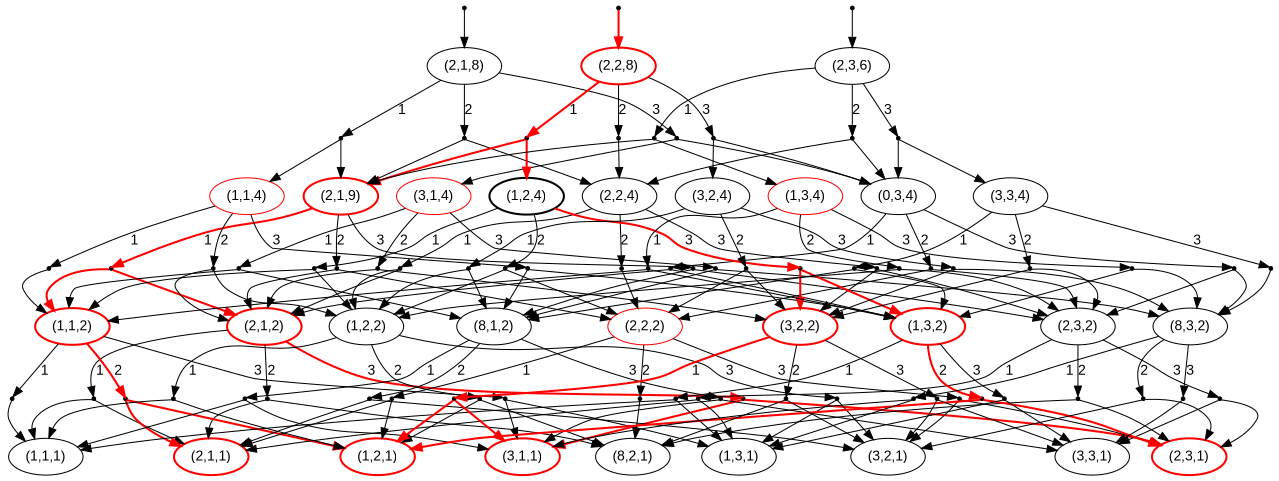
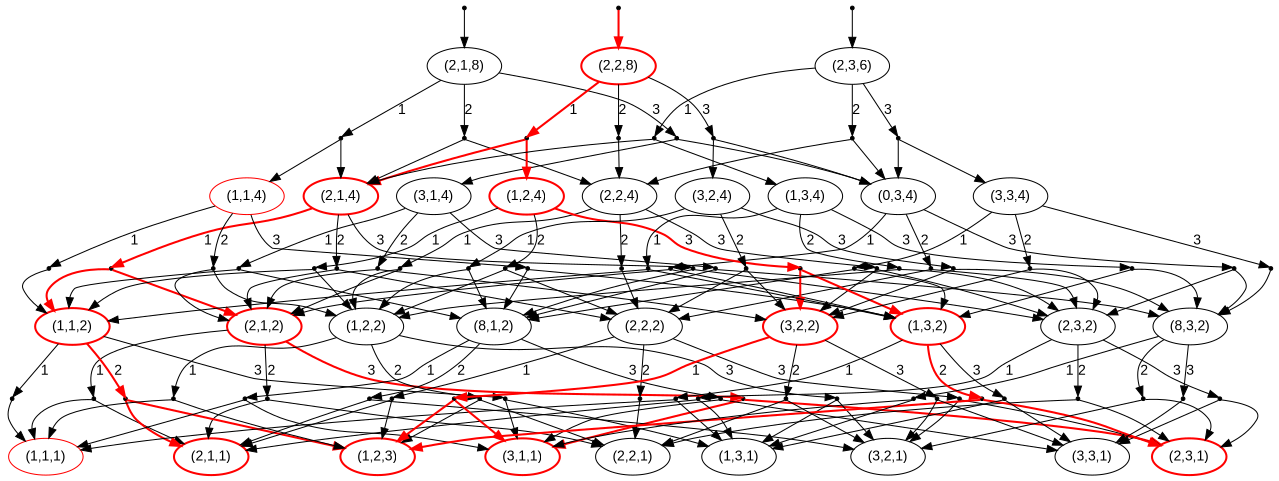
  strict digraph {
    fontname="Liberation Sans"
    node [fontname="Liberation Sans" shape=point]
    edge [fontname="Liberation Sans"]
    n1 [color=red label="(2,1,2)" style=bold shape=""]
    2
    5
    7
    n5 [color=red label="(2,1,1)" style=bold shape=""]
-   n6 [label="(1,1,1)" shape=""]
-   n7 [label="(8,2,1)" shape=""]
+   n6 [label="(1,1,1)" color=red shape=""]
+   n7 [label="(2,2,1)" shape=""]
    n8 [color=red label="(2,3,1)" style=bold shape=""]
    n9 [color=red label="(3,1,1)" style=bold shape=""]
    n10 [color=red label="(1,1,2)" style=bold shape=""]
    11
    12
    14
-   n14 [color=red label="(1,2,1)" style=bold shape=""]
+   n14 [color=red label="(1,2,3)" style=bold shape=""]
    n15 [label="(1,3,1)" shape=""]
-   n16 [color=red label="(2,1,9)" style=bold shape=""]
+   n16 [color=red label="(2,1,4)" style=bold shape=""]
    17
    23
    29
-   n20 [label="(2,2,2)" color=red shape=""]
+   n20 [label="(2,2,2)" shape=""]
    n21 [label="(2,3,2)" shape=""]
    n22 [label="(8,1,2)" shape=""]
    19
    20
    21
    n26 [label="(3,2,1)" shape=""]
    25
    26
    27
    n30 [label="(3,3,1)" shape=""]
    42
    43
    44
    n34 [color=red label="(1,1,4)" shape=""]
    32
    37
    45
    n38 [label="(1,2,2)" shape=""]
    n39 [color=red label="(1,3,2)" style=bold shape=""]
    34
    35
    36
    39
    40
    41
    n46 [label="(2,1,8)" shape=""]
    47
    53
    69
    n50 [label="(2,2,4)" shape=""]
    n51 [label="(0,3,4)" shape=""]
-   n52 [label="(3,1,4)" color=red shape=""]
+   n52 [label="(3,1,4)" shape=""]
    49
    50
    51
    n56 [color=red label="(3,2,2)" style=bold shape=""]
    61
    62
    63
    55
    56
    57
    n63 [label="(8,3,2)" shape=""]
    65
    66
    67
    60
    64
    68
    71
    n71 [color=red label="(2,2,8)" style=bold shape=""]
    84
    n73 [label="(2,3,6)" shape=""]
    97
-   n75 [color=black label="(1,2,4)" style=bold shape=""]
+   n75 [color=red label="(1,2,4)" style=bold shape=""]
    73
    74
    75
    77
    78
    83
    n82 [label="(3,2,4)" shape=""]
    80
    81
    82
-   n86 [label="(1,3,4)" color=red shape=""]
+   n86 [label="(1,3,4)" shape=""]
    86
    87
    88
    90
    91
    96
    n93 [label="(3,3,4)" shape=""]
    93
    94
    95
    n1 -> 2 [label=1]
    n1 -> 5 [label=2]
    n1 -> 7 [color=red label=3 style=bold]
    2 -> n5
    2 -> n6
    5 -> n5
    5 -> n7
    7 -> n8 [color=red style=bold]
    7 -> n9 [color=red style=bold]
    n10 -> 11 [label=1]
    n10 -> 12 [color=red label=2 style=bold]
    n10 -> 14 [label=3]
    11 -> n6
    12 -> n5 [color=red style=bold]
    12 -> n14 [color=red style=bold]
    14 -> n9
    14 -> n15
    n16 -> 17 [color=red label=1 style=bold]
    n16 -> 23 [label=2]
    n16 -> 29 [label=3]
    17 -> n1 [color=red style=bold]
    17 -> n10 [color=red style=bold]
    23 -> n1
    23 -> n20
    29 -> n21
    29 -> n22
    n20 -> 19 [label=1]
    n20 -> 20 [label=2]
    n20 -> 21 [label=3]
    n21 -> 25 [label=1]
    n21 -> 26 [label=2]
    n21 -> 27 [label=3]
    n22 -> 42 [label=1]
    n22 -> 43 [label=2]
    n22 -> 44 [label=3]
    19 -> n5
    19 -> n14
    20 -> n7
    21 -> n8
    21 -> n26
    25 -> n5
    25 -> n15
    26 -> n7
    26 -> n8
    27 -> n8
    27 -> n30
    42 -> n6
    42 -> n9
    43 -> n5
    43 -> n26
    44 -> n9
    44 -> n30
    n34 -> 32 [label=1]
    n34 -> 37 [label=2]
    n34 -> 45 [label=3]
    32 -> n10
    37 -> n1
    37 -> n38
    45 -> n22
    45 -> n39
    n38 -> 34 [label=1]
    n38 -> 35 [label=2]
    n38 -> 36 [label=3]
    n39 -> 39 [label=1]
    n39 -> 40 [color=red label=2 style=bold]
    n39 -> 41 [label=3]
    34 -> n6
    34 -> n14
    35 -> n7
    35 -> n14
    36 -> n15
    36 -> n26
    39 -> n6
    39 -> n15
    40 -> n8 [color=red style=bold]
    40 -> n14 [color=red style=bold]
    41 -> n15
    41 -> n30
    n46 -> 47 [label=1]
    n46 -> 53 [label=2]
    n46 -> 69 [label=3]
    47 -> n16
    47 -> n34
    53 -> n16
    53 -> n50
    69 -> n51
    69 -> n52
    n50 -> 49 [label=1]
    n50 -> 50 [label=2]
    n50 -> 51 [label=3]
    n51 -> 55 [label=1]
    n51 -> 56 [label=2]
    n51 -> 57 [label=3]
    n52 -> 60 [label=1]
    n52 -> 64 [label=2]
    n52 -> 68 [label=3]
    49 -> n1
    49 -> n38
    50 -> n20
    51 -> n21
    51 -> n56
    n56 -> 61 [color=red label=1 style=bold]
    n56 -> 62 [label=2]
    n56 -> 63 [label=3]
    61 -> n9 [color=red style=bold]
    61 -> n14 [color=red style=bold]
    62 -> n7
    62 -> n26
    63 -> n26
    63 -> n30
    55 -> n1
    55 -> n39
    56 -> n20
    56 -> n21
    57 -> n21
    57 -> n63
    n63 -> 65 [label=1]
    n63 -> 66 [label=2]
    n63 -> 67 [label=3]
    65 -> n9
    65 -> n15
    66 -> n8
    66 -> n26
    67 -> n30
    60 -> n10
    60 -> n22
    64 -> n1
    64 -> n56
    68 -> n22
    68 -> n63
    71 -> n46
    n71 -> 77 [color=red label=1 style=bold]
    n71 -> 78 [label=2]
    n71 -> 83 [label=3]
    84 -> n71 [color=red style=bold]
    n73 -> 90 [label=1]
    n73 -> 91 [label=2]
    n73 -> 96 [label=3]
    97 -> n73
    n75 -> 73 [label=1]
    n75 -> 74 [label=2]
    n75 -> 75 [color=red label=3 style=bold]
    73 -> n10
    73 -> n38
    74 -> n20
    74 -> n38
    75 -> n39 [color=red style=bold]
    75 -> n56 [color=red style=bold]
    77 -> n16 [color=red style=bold]
    77 -> n75 [color=red style=bold]
    78 -> n50
    83 -> n51
    83 -> n82
    n82 -> 80 [label=1]
    n82 -> 81 [label=2]
    n82 -> 82 [label=3]
    80 -> n22
    80 -> n38
    81 -> n20
    81 -> n56
    82 -> n56
    82 -> n63
    n86 -> 86 [label=1]
    n86 -> 87 [label=2]
    n86 -> 88 [label=3]
    86 -> n10
    86 -> n39
    87 -> n21
    87 -> n38
    88 -> n39
    88 -> n63
    90 -> n16
    90 -> n86
    91 -> n50
    91 -> n51
    96 -> n51
    96 -> n93
    n93 -> 93 [label=1]
    n93 -> 94 [label=2]
    n93 -> 95 [label=3]
    93 -> n22
    93 -> n39
    94 -> n21
    94 -> n56
    95 -> n63
  }
